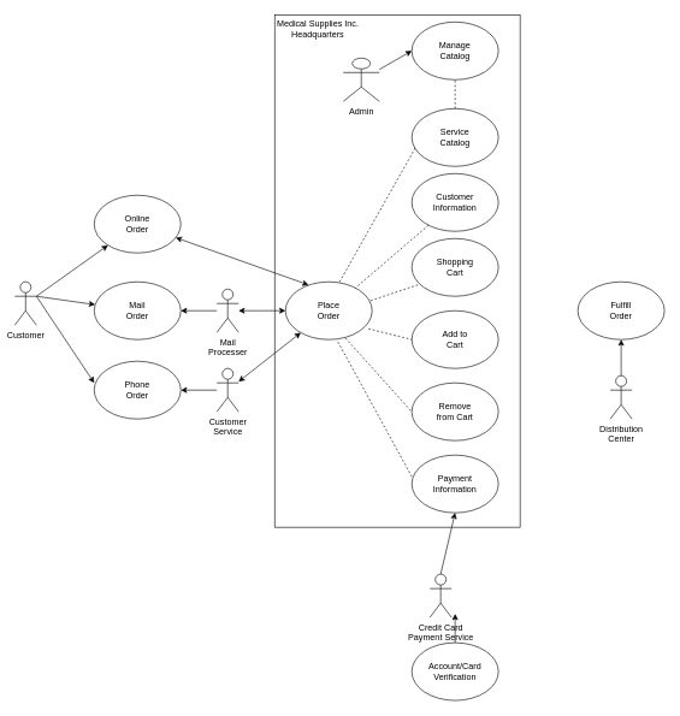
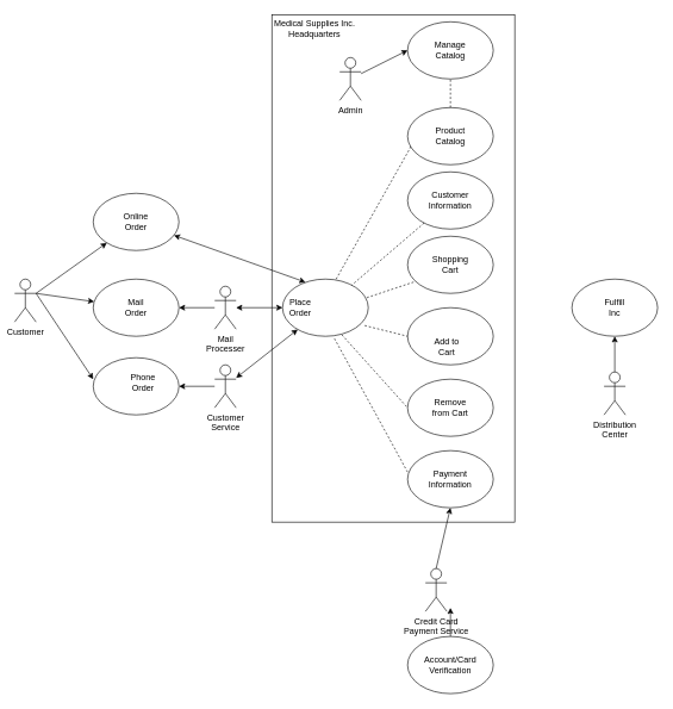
  <mxCell id="0" />
  <mxCell id="1" parent="0" />
  <mxCell id="2" value="" style="rounded=0;whiteSpace=wrap;html=1;direction=south;" vertex="1" parent="1"><mxGeometry x="380" y="20" width="340" height="710" as="geometry" /></mxCell>
  <mxCell id="3" value="&lt;div&gt;Customer&lt;/div&gt;" style="shape=umlActor;verticalLabelPosition=bottom;verticalAlign=top;html=1;outlineConnect=0;" vertex="1" parent="1"><mxGeometry x="20" y="390" width="30" height="60" as="geometry" /></mxCell>
  <mxCell id="4" value="" style="ellipse;whiteSpace=wrap;html=1;" vertex="1" parent="1"><mxGeometry x="130" y="270" width="120" height="80" as="geometry" /></mxCell>
  <mxCell id="5" value="" style="ellipse;whiteSpace=wrap;html=1;" vertex="1" parent="1"><mxGeometry x="130" y="500" width="120" height="80" as="geometry" /></mxCell>
  <mxCell id="6" value="" style="ellipse;whiteSpace=wrap;html=1;" vertex="1" parent="1"><mxGeometry x="130" y="390" width="120" height="80" as="geometry" /></mxCell>
  <mxCell id="7" value="&lt;div&gt;Online&lt;/div&gt;&lt;div&gt;Order&lt;/div&gt;" style="text;html=1;strokeColor=none;fillColor=none;align=center;verticalAlign=middle;whiteSpace=wrap;rounded=0;" vertex="1" parent="1"><mxGeometry x="170" y="300" width="40" height="20" as="geometry" /></mxCell>
  <mxCell id="8" value="Mail Order" style="text;html=1;strokeColor=none;fillColor=none;align=center;verticalAlign=middle;whiteSpace=wrap;rounded=0;" vertex="1" parent="1"><mxGeometry x="170" y="420" width="40" height="20" as="geometry" /></mxCell>
- <mxCell id="9" value="&lt;div&gt;Phone &lt;br&gt;&lt;/div&gt;&lt;div&gt;Order&lt;br&gt;&lt;/div&gt;" style="text;html=1;strokeColor=none;fillColor=none;align=center;verticalAlign=middle;whiteSpace=wrap;rounded=0;" vertex="1" parent="1"><mxGeometry x="170" y="530" width="40" height="20" as="geometry" /></mxCell>
+ <mxCell id="9" value="&lt;div&gt;Phone &lt;br&gt;&lt;/div&gt;&lt;div&gt;Order&lt;br&gt;&lt;/div&gt;" style="text;html=1;strokeColor=none;fillColor=none;align=center;verticalAlign=middle;whiteSpace=wrap;rounded=0;" vertex="1" parent="1"><mxGeometry x="180" y="525" width="40" height="20" as="geometry" /></mxCell>
  <mxCell id="10" value="" style="endArrow=classic;html=1;" edge="1" parent="1" target="4"><mxGeometry width="50" height="50" relative="1" as="geometry"><mxPoint x="50" y="410" as="sourcePoint" /><mxPoint x="100" y="360" as="targetPoint" /></mxGeometry></mxCell>
  <mxCell id="11" value="" style="endArrow=classic;html=1;" edge="1" parent="1" target="6"><mxGeometry width="50" height="50" relative="1" as="geometry"><mxPoint x="50" y="410" as="sourcePoint" /><mxPoint x="130" y="400" as="targetPoint" /></mxGeometry></mxCell>
  <mxCell id="12" value="" style="endArrow=classic;html=1;entryX=0;entryY=0.375;entryDx=0;entryDy=0;entryPerimeter=0;" edge="1" parent="1" target="5"><mxGeometry width="50" height="50" relative="1" as="geometry"><mxPoint x="50" y="410" as="sourcePoint" /><mxPoint x="100" y="370" as="targetPoint" /></mxGeometry></mxCell>
  <mxCell id="13" value="&lt;div&gt;Customer&lt;/div&gt;&lt;div&gt;Service&lt;br&gt;&lt;/div&gt;" style="shape=umlActor;verticalLabelPosition=bottom;verticalAlign=top;html=1;outlineConnect=0;" vertex="1" parent="1"><mxGeometry x="300" y="510" width="30" height="60" as="geometry" /></mxCell>
  <mxCell id="14" value="&lt;div&gt;Mail&lt;/div&gt;&lt;div&gt;Processer&lt;br&gt;&lt;/div&gt;" style="shape=umlActor;verticalLabelPosition=bottom;verticalAlign=top;html=1;outlineConnect=0;" vertex="1" parent="1"><mxGeometry x="300" y="400" width="30" height="60" as="geometry" /></mxCell>
  <mxCell id="15" value="" style="endArrow=classic;html=1;entryX=1;entryY=0.5;entryDx=0;entryDy=0;" edge="1" parent="1" source="13" target="5"><mxGeometry width="50" height="50" relative="1" as="geometry"><mxPoint x="300" y="530" as="sourcePoint" /><mxPoint x="350" y="480" as="targetPoint" /></mxGeometry></mxCell>
  <mxCell id="16" value="" style="endArrow=classic;html=1;entryX=1;entryY=0.5;entryDx=0;entryDy=0;" edge="1" parent="1" source="14" target="6"><mxGeometry width="50" height="50" relative="1" as="geometry"><mxPoint x="220" y="480" as="sourcePoint" /><mxPoint x="270" y="430" as="targetPoint" /></mxGeometry></mxCell>
  <mxCell id="17" value="" style="ellipse;whiteSpace=wrap;html=1;" vertex="1" parent="1"><mxGeometry x="395" y="390" width="120" height="80" as="geometry" /></mxCell>
- <mxCell id="18" value="&lt;div&gt;Place Order&lt;/div&gt;" style="text;html=1;strokeColor=none;fillColor=none;align=center;verticalAlign=middle;whiteSpace=wrap;rounded=0;" vertex="1" parent="1"><mxGeometry x="435" y="420" width="40" height="20" as="geometry" /></mxCell>
+ <mxCell id="18" value="&lt;div&gt;Place Order&lt;/div&gt;" style="text;html=1;strokeColor=none;fillColor=none;align=center;verticalAlign=middle;whiteSpace=wrap;rounded=0;" vertex="1" parent="1"><mxGeometry x="400" y="420" width="40" height="20" as="geometry" /></mxCell>
  <mxCell id="19" value="" style="endArrow=classic;startArrow=classic;html=1;entryX=0.267;entryY=0.054;entryDx=0;entryDy=0;entryPerimeter=0;" edge="1" parent="1" source="4" target="17"><mxGeometry width="50" height="50" relative="1" as="geometry"><mxPoint x="360" y="480" as="sourcePoint" /><mxPoint x="420" y="380" as="targetPoint" /></mxGeometry></mxCell>
  <mxCell id="20" value="" style="endArrow=classic;startArrow=classic;html=1;entryX=0;entryY=0.5;entryDx=0;entryDy=0;" edge="1" parent="1" source="14" target="17"><mxGeometry width="50" height="50" relative="1" as="geometry"><mxPoint x="360" y="480" as="sourcePoint" /><mxPoint x="390" y="430" as="targetPoint" /></mxGeometry></mxCell>
  <mxCell id="21" value="" style="endArrow=classic;startArrow=classic;html=1;" edge="1" parent="1" source="13" target="17"><mxGeometry width="50" height="50" relative="1" as="geometry"><mxPoint x="360" y="480" as="sourcePoint" /><mxPoint x="410" y="430" as="targetPoint" /></mxGeometry></mxCell>
  <mxCell id="22" value="" style="ellipse;whiteSpace=wrap;html=1;" vertex="1" parent="1"><mxGeometry x="570" y="150" width="120" height="80" as="geometry" /></mxCell>
  <mxCell id="23" value="" style="ellipse;whiteSpace=wrap;html=1;" vertex="1" parent="1"><mxGeometry x="570" y="240" width="120" height="80" as="geometry" /></mxCell>
  <mxCell id="24" value="" style="ellipse;whiteSpace=wrap;html=1;" vertex="1" parent="1"><mxGeometry x="570" y="330" width="120" height="80" as="geometry" /></mxCell>
  <mxCell id="25" value="" style="ellipse;whiteSpace=wrap;html=1;" vertex="1" parent="1"><mxGeometry x="570" y="430" width="120" height="80" as="geometry" /></mxCell>
  <mxCell id="26" value="" style="ellipse;whiteSpace=wrap;html=1;" vertex="1" parent="1"><mxGeometry x="570" y="530" width="120" height="80" as="geometry" /></mxCell>
- <mxCell id="27" value="&lt;div&gt;Service&lt;/div&gt;&lt;div&gt;Catalog&lt;br&gt;&lt;/div&gt;" style="text;html=1;strokeColor=none;fillColor=none;align=center;verticalAlign=middle;whiteSpace=wrap;rounded=0;" vertex="1" parent="1"><mxGeometry x="610" y="180" width="40" height="20" as="geometry" /></mxCell>
+ <mxCell id="27" value="&lt;div&gt;Product&lt;/div&gt;&lt;div&gt;Catalog&lt;br&gt;&lt;/div&gt;" style="text;html=1;strokeColor=none;fillColor=none;align=center;verticalAlign=middle;whiteSpace=wrap;rounded=0;" vertex="1" parent="1"><mxGeometry x="610" y="180" width="40" height="20" as="geometry" /></mxCell>
  <mxCell id="28" value="&lt;div&gt;Customer&lt;/div&gt;&lt;div&gt;Information&lt;br&gt;&lt;/div&gt;" style="text;html=1;strokeColor=none;fillColor=none;align=center;verticalAlign=middle;whiteSpace=wrap;rounded=0;" vertex="1" parent="1"><mxGeometry x="610" y="270" width="40" height="20" as="geometry" /></mxCell>
  <mxCell id="29" value="&lt;div&gt;Shopping&lt;/div&gt;&lt;div&gt;Cart&lt;br&gt;&lt;/div&gt;" style="text;html=1;strokeColor=none;fillColor=none;align=center;verticalAlign=middle;whiteSpace=wrap;rounded=0;" vertex="1" parent="1"><mxGeometry x="610" y="360" width="40" height="20" as="geometry" /></mxCell>
- <mxCell id="30" value="&lt;div&gt;Add to&lt;/div&gt;&lt;div&gt;Cart&lt;br&gt;&lt;/div&gt;" style="text;html=1;strokeColor=none;fillColor=none;align=center;verticalAlign=middle;whiteSpace=wrap;rounded=0;" vertex="1" parent="1"><mxGeometry x="610" y="460" width="40" height="20" as="geometry" /></mxCell>
+ <mxCell id="30" value="&lt;div&gt;Add to&lt;/div&gt;&lt;div&gt;Cart&lt;br&gt;&lt;/div&gt;" style="text;html=1;strokeColor=none;fillColor=none;align=center;verticalAlign=middle;whiteSpace=wrap;rounded=0;" vertex="1" parent="1"><mxGeometry x="605" y="475" width="40" height="20" as="geometry" /></mxCell>
  <mxCell id="31" value="Remove from Cart" style="text;html=1;strokeColor=none;fillColor=none;align=center;verticalAlign=middle;whiteSpace=wrap;rounded=0;" vertex="1" parent="1"><mxGeometry x="595" y="560" width="70" height="20" as="geometry" /></mxCell>
  <mxCell id="32" value="" style="ellipse;whiteSpace=wrap;html=1;" vertex="1" parent="1"><mxGeometry x="570" y="630" width="120" height="80" as="geometry" /></mxCell>
  <mxCell id="33" value="&lt;div&gt;Payment&lt;/div&gt;&lt;div&gt;Information&lt;br&gt;&lt;/div&gt;" style="text;html=1;strokeColor=none;fillColor=none;align=center;verticalAlign=middle;whiteSpace=wrap;rounded=0;" vertex="1" parent="1"><mxGeometry x="610" y="660" width="40" height="20" as="geometry" /></mxCell>
  <mxCell id="34" value="" style="endArrow=none;dashed=1;html=1;entryX=0.042;entryY=0.675;entryDx=0;entryDy=0;entryPerimeter=0;exitX=0.625;exitY=0;exitDx=0;exitDy=0;exitPerimeter=0;" edge="1" parent="1" source="17" target="22"><mxGeometry width="50" height="50" relative="1" as="geometry"><mxPoint x="310" y="530" as="sourcePoint" /><mxPoint x="360" y="480" as="targetPoint" /></mxGeometry></mxCell>
  <mxCell id="35" value="" style="endArrow=none;dashed=1;html=1;" edge="1" parent="1" source="23" target="17"><mxGeometry width="50" height="50" relative="1" as="geometry"><mxPoint x="540" y="320" as="sourcePoint" /><mxPoint x="360" y="480" as="targetPoint" /></mxGeometry></mxCell>
  <mxCell id="36" value="" style="endArrow=none;dashed=1;html=1;entryX=0.075;entryY=0.8;entryDx=0;entryDy=0;entryPerimeter=0;exitX=0.983;exitY=0.325;exitDx=0;exitDy=0;exitPerimeter=0;" edge="1" parent="1" source="17" target="24"><mxGeometry width="50" height="50" relative="1" as="geometry"><mxPoint x="310" y="530" as="sourcePoint" /><mxPoint x="360" y="480" as="targetPoint" /></mxGeometry></mxCell>
  <mxCell id="37" value="" style="endArrow=none;dashed=1;html=1;entryX=0;entryY=0.5;entryDx=0;entryDy=0;exitX=0.958;exitY=0.813;exitDx=0;exitDy=0;exitPerimeter=0;" edge="1" parent="1" source="17" target="25"><mxGeometry width="50" height="50" relative="1" as="geometry"><mxPoint x="310" y="530" as="sourcePoint" /><mxPoint x="360" y="480" as="targetPoint" /></mxGeometry></mxCell>
  <mxCell id="38" value="" style="endArrow=none;dashed=1;html=1;entryX=0;entryY=0.5;entryDx=0;entryDy=0;exitX=0.692;exitY=0.975;exitDx=0;exitDy=0;exitPerimeter=0;" edge="1" parent="1" source="17" target="26"><mxGeometry width="50" height="50" relative="1" as="geometry"><mxPoint x="310" y="530" as="sourcePoint" /><mxPoint x="360" y="480" as="targetPoint" /></mxGeometry></mxCell>
  <mxCell id="39" value="" style="endArrow=none;dashed=1;html=1;entryX=0.6;entryY=1.025;entryDx=0;entryDy=0;entryPerimeter=0;exitX=0;exitY=0.375;exitDx=0;exitDy=0;exitPerimeter=0;" edge="1" parent="1" source="32" target="17"><mxGeometry width="50" height="50" relative="1" as="geometry"><mxPoint x="310" y="530" as="sourcePoint" /><mxPoint x="360" y="480" as="targetPoint" /></mxGeometry></mxCell>
  <mxCell id="40" value="&lt;div&gt;Credit Card&lt;/div&gt;&lt;div&gt;Payment Service&lt;br&gt;&lt;/div&gt;" style="shape=umlActor;verticalLabelPosition=bottom;verticalAlign=top;html=1;outlineConnect=0;" vertex="1" parent="1"><mxGeometry x="595" y="795" width="30" height="60" as="geometry" /></mxCell>
  <mxCell id="41" value="" style="endArrow=classic;html=1;exitX=0.5;exitY=0;exitDx=0;exitDy=0;exitPerimeter=0;entryX=0.5;entryY=1;entryDx=0;entryDy=0;" edge="1" parent="1" source="40" target="32"><mxGeometry width="50" height="50" relative="1" as="geometry"><mxPoint x="310" y="520" as="sourcePoint" /><mxPoint x="360" y="470" as="targetPoint" /></mxGeometry></mxCell>
  <mxCell id="42" value="" style="ellipse;whiteSpace=wrap;html=1;" vertex="1" parent="1"><mxGeometry x="570" y="890" width="120" height="80" as="geometry" /></mxCell>
  <mxCell id="43" value="&lt;div&gt;Account/Card&lt;/div&gt;&lt;div&gt;Verification&lt;br&gt;&lt;/div&gt;" style="text;html=1;strokeColor=none;fillColor=none;align=center;verticalAlign=middle;whiteSpace=wrap;rounded=0;" vertex="1" parent="1"><mxGeometry x="610" y="920" width="40" height="20" as="geometry" /></mxCell>
  <mxCell id="44" value="" style="endArrow=classic;html=1;exitX=0.5;exitY=0;exitDx=0;exitDy=0;" edge="1" parent="1" source="42"><mxGeometry width="50" height="50" relative="1" as="geometry"><mxPoint x="670" y="880" as="sourcePoint" /><mxPoint x="630" y="850" as="targetPoint" /></mxGeometry></mxCell>
  <mxCell id="45" value="" style="ellipse;whiteSpace=wrap;html=1;" vertex="1" parent="1"><mxGeometry x="570" y="30" width="120" height="80" as="geometry" /></mxCell>
  <mxCell id="46" value="&lt;div&gt;Manage&lt;/div&gt;&lt;div&gt;Catalog&lt;br&gt;&lt;/div&gt;" style="text;html=1;strokeColor=none;fillColor=none;align=center;verticalAlign=middle;whiteSpace=wrap;rounded=0;" vertex="1" parent="1"><mxGeometry x="610" y="60" width="40" height="20" as="geometry" /></mxCell>
- <mxCell id="47" value="Admin" style="shape=umlActor;verticalLabelPosition=bottom;verticalAlign=top;html=1;outlineConnect=0;" vertex="1" parent="1"><mxGeometry x="475" y="80" width="50" height="60" as="geometry" /></mxCell>
+ <mxCell id="47" value="Admin" style="shape=umlActor;verticalLabelPosition=bottom;verticalAlign=top;html=1;outlineConnect=0;" vertex="1" parent="1"><mxGeometry x="475" y="80" width="30" height="60" as="geometry" /></mxCell>
  <mxCell id="48" value="" style="endArrow=classic;html=1;entryX=0;entryY=0.5;entryDx=0;entryDy=0;" edge="1" parent="1" source="47" target="45"><mxGeometry width="50" height="50" relative="1" as="geometry"><mxPoint x="660" y="240" as="sourcePoint" /><mxPoint x="710" y="190" as="targetPoint" /></mxGeometry></mxCell>
  <mxCell id="49" value="" style="endArrow=none;dashed=1;html=1;entryX=0.5;entryY=1;entryDx=0;entryDy=0;" edge="1" parent="1" target="45"><mxGeometry width="50" height="50" relative="1" as="geometry"><mxPoint x="630" y="150" as="sourcePoint" /><mxPoint x="680" y="100" as="targetPoint" /></mxGeometry></mxCell>
  <mxCell id="50" value="Medical Supplies Inc. Headquarters" style="text;html=1;strokeColor=none;fillColor=none;align=center;verticalAlign=middle;whiteSpace=wrap;rounded=0;" vertex="1" parent="1"><mxGeometry x="360" y="30" width="160" height="20" as="geometry" /></mxCell>
  <mxCell id="51" value="" style="ellipse;whiteSpace=wrap;html=1;" vertex="1" parent="1"><mxGeometry x="800" y="390" width="120" height="80" as="geometry" /></mxCell>
- <mxCell id="52" value="&lt;div&gt;Fulfill&lt;/div&gt;&lt;div&gt;Order&lt;br&gt;&lt;/div&gt;" style="text;html=1;strokeColor=none;fillColor=none;align=center;verticalAlign=middle;whiteSpace=wrap;rounded=0;" vertex="1" parent="1"><mxGeometry x="840" y="420" width="40" height="20" as="geometry" /></mxCell>
+ <mxCell id="52" value="&lt;div&gt;Fulfill&lt;/div&gt;&lt;div&gt;Inc&lt;br&gt;&lt;/div&gt;" style="text;html=1;strokeColor=none;fillColor=none;align=center;verticalAlign=middle;whiteSpace=wrap;rounded=0;" vertex="1" parent="1"><mxGeometry x="840" y="420" width="40" height="20" as="geometry" /></mxCell>
  <mxCell id="53" value="&lt;div&gt;Distribution&lt;/div&gt;&lt;div&gt;Center&lt;br&gt;&lt;/div&gt;" style="shape=umlActor;verticalLabelPosition=bottom;verticalAlign=top;html=1;outlineConnect=0;" vertex="1" parent="1"><mxGeometry x="845" y="520" width="30" height="60" as="geometry" /></mxCell>
  <mxCell id="54" value="" style="endArrow=classic;html=1;entryX=0.5;entryY=1;entryDx=0;entryDy=0;" edge="1" parent="1" source="53" target="51"><mxGeometry width="50" height="50" relative="1" as="geometry"><mxPoint x="960" y="430" as="sourcePoint" /><mxPoint x="1010" y="380" as="targetPoint" /></mxGeometry></mxCell>
